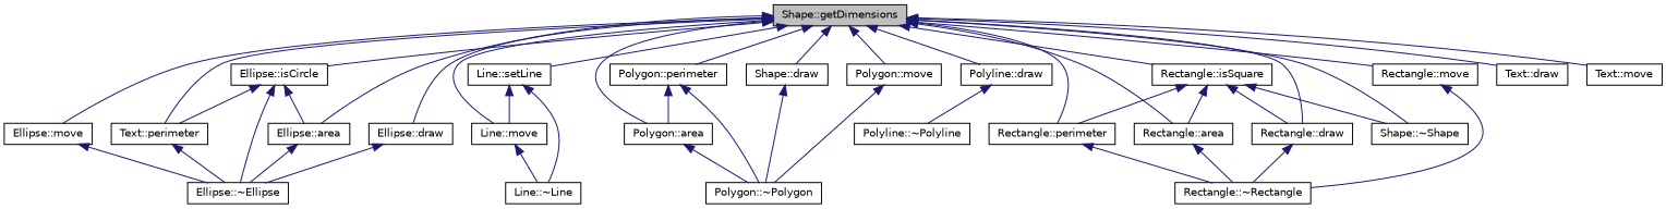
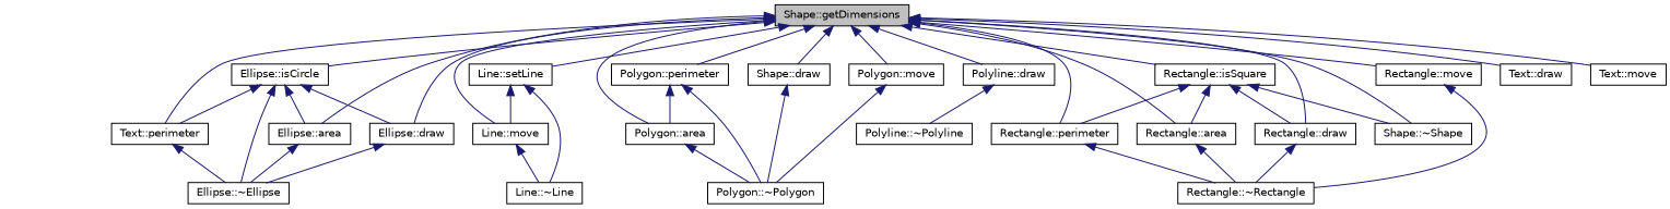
  digraph {
    rankdir=TB
    node [color=black fillcolor=white fontname=Helvetica fontsize=10 shape=record style=filled]
    edge [color=midnightblue dir=back fontname=Helvetica fontsize=10 labelfontname=Helvetica labelfontsize=10 style=solid]
    n1 [fillcolor=grey75 fontcolor=black height=0.2 label="Shape::getDimensions" width=0.4]
    n2 [height=0.2 label="Ellipse::draw" width=0.4]
-   n3 [height=0.2 label="Ellipse::move" width=0.4]
    n4 [height=0.2 label="Text::perimeter" width=0.4]
    n5 [height=0.2 label="Ellipse::area" width=0.4]
    n6 [height=0.2 label="Ellipse::isCircle" width=0.4]
    n7 [height=0.2 label="Line::setLine" width=0.4]
    n8 [height=0.2 label="Line::move" width=0.4]
    n9 [height=0.2 label="Shape::draw" width=0.4]
    n10 [height=0.2 label="Polygon::move" width=0.4]
    n11 [height=0.2 label="Polygon::perimeter" width=0.4]
    n12 [height=0.2 label="Polygon::area" width=0.4]
    n13 [height=0.2 label="Polyline::draw" width=0.4]
    n14 [height=0.2 label="Rectangle::draw" width=0.4]
    n15 [height=0.2 label="Rectangle::move" width=0.4]
    n16 [height=0.2 label="Rectangle::perimeter" width=0.4]
    n17 [height=0.2 label="Rectangle::area" width=0.4]
    n18 [height=0.2 label="Rectangle::isSquare" width=0.4]
    n19 [height=0.2 label="Shape::~Shape" width=0.4]
    n20 [height=0.2 label="Text::draw" width=0.4]
    n21 [height=0.2 label="Text::move" width=0.4]
    n22 [height=0.2 label="Ellipse::~Ellipse" width=0.4]
    n23 [height=0.2 label="Line::~Line" width=0.4]
    n24 [height=0.2 label="Polygon::~Polygon" width=0.4]
    n25 [height=0.2 label="Polyline::~Polyline" width=0.4]
    n26 [height=0.2 label="Rectangle::~Rectangle" width=0.4]
    n1 -> n2
-   n1 -> n3
    n1 -> n4
    n1 -> n5
    n1 -> n6
    n1 -> n7
    n1 -> n8
    n1 -> n9
    n1 -> n10
    n1 -> n11
    n1 -> n12
    n1 -> n13
    n1 -> n14
    n1 -> n15
    n1 -> n16
    n1 -> n17
    n1 -> n18
    n1 -> n19
    n1 -> n20
    n1 -> n21
    n2 -> n22
-   n3 -> n22
    n4 -> n22
    n5 -> n22
+   n6 -> n2
    n6 -> n4
    n6 -> n5
    n6 -> n22
    n7 -> n8
    n7 -> n23
    n8 -> n23
    n9 -> n24
    n10 -> n24
    n11 -> n12
    n11 -> n24
    n12 -> n24
    n13 -> n25
    n14 -> n26
    n15 -> n26
    n16 -> n26
    n17 -> n26
    n18 -> n14
    n18 -> n16
    n18 -> n17
    n18 -> n19
  }
